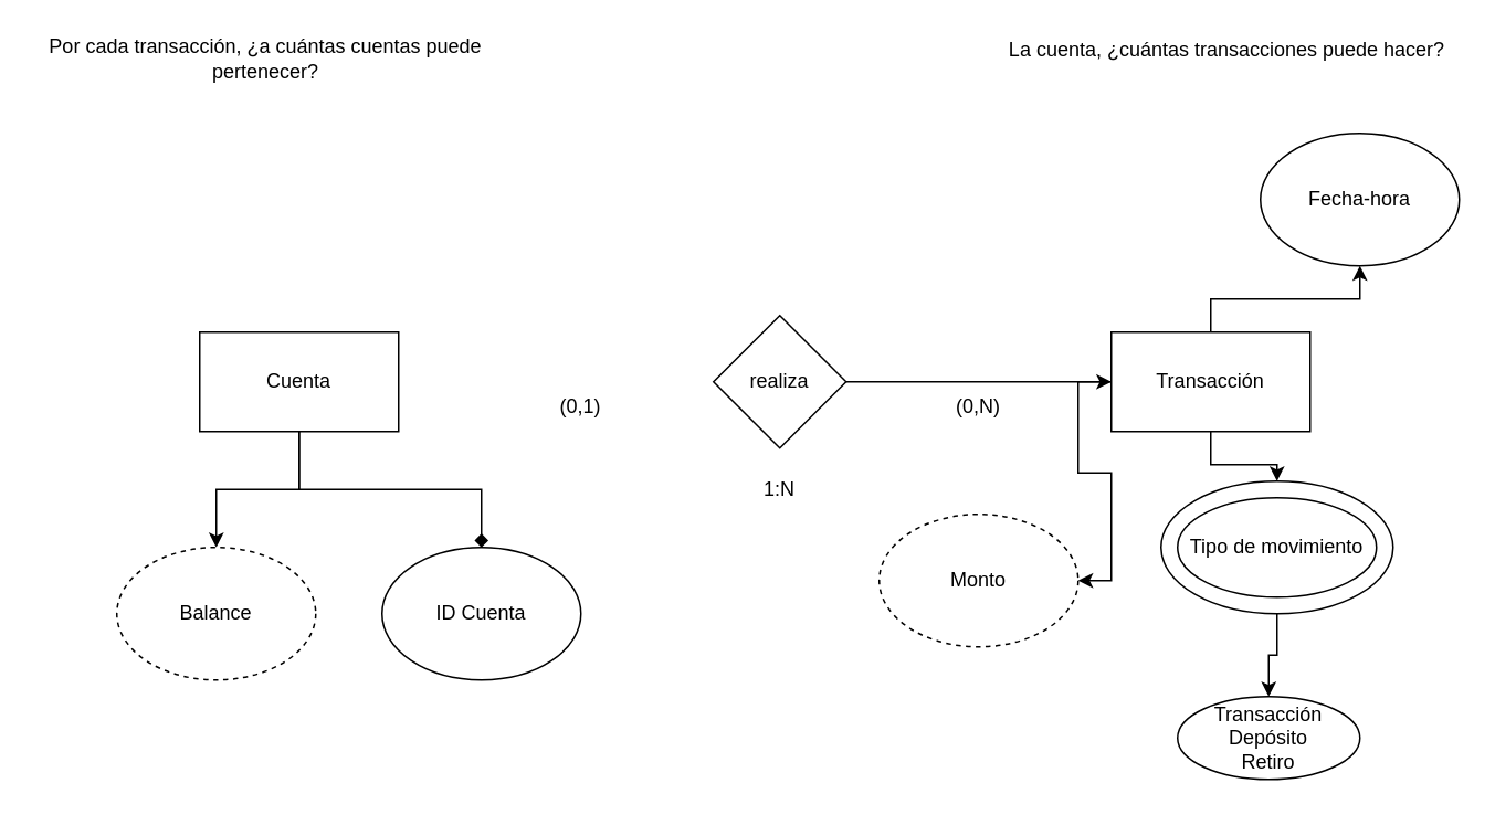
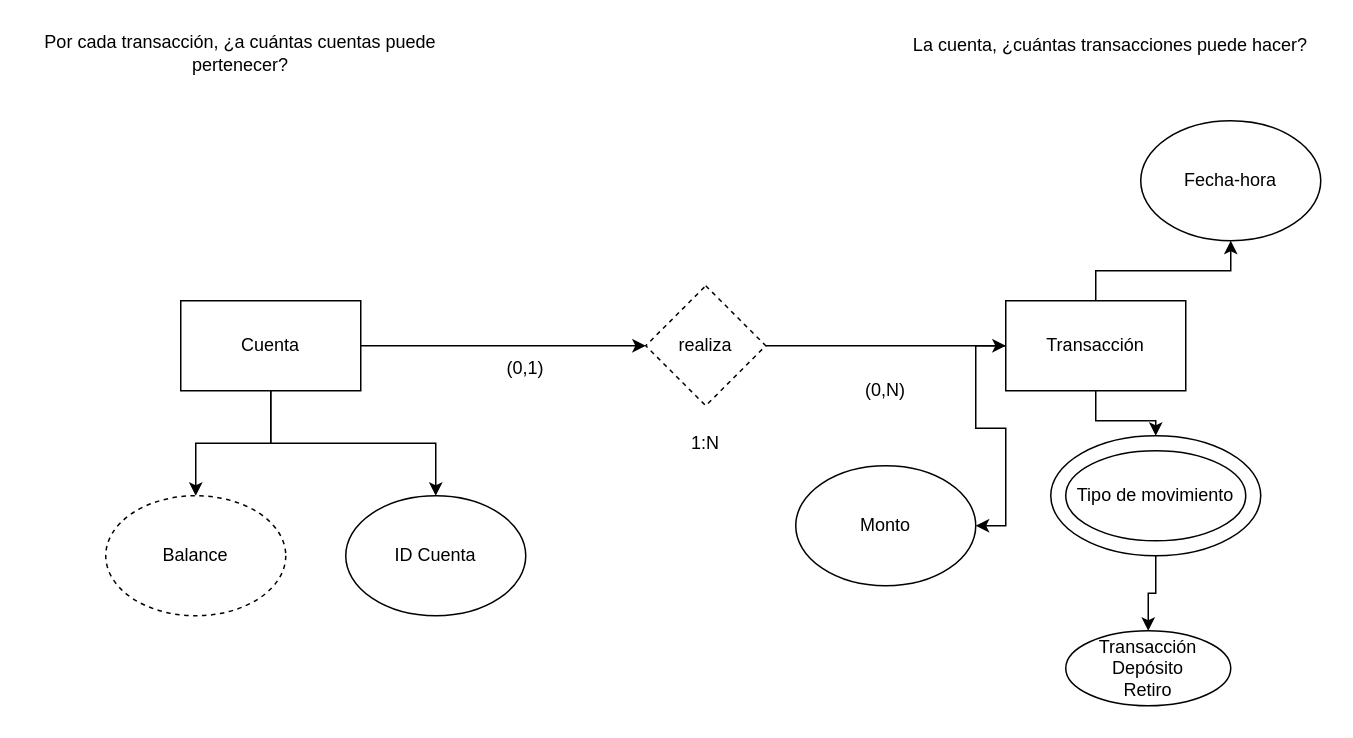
  <mxCell id="0" />
  <mxCell id="1" parent="0" />
  <mxCell id="2" style="edgeStyle=orthogonalEdgeStyle;rounded=0;orthogonalLoop=1;jettySize=auto;html=1;entryX=0;entryY=0.5;entryDx=0;entryDy=0;" edge="1" parent="1" source="3" target="11"><mxGeometry relative="1" as="geometry" /></mxCell>
- <mxCell id="3" value="realiza" style="rhombus;whiteSpace=wrap;html=1;" vertex="1" parent="1"><mxGeometry x="430" y="190" width="80" height="80" as="geometry" /></mxCell>
- <mxCell id="5" style="edgeStyle=orthogonalEdgeStyle;rounded=0;orthogonalLoop=1;jettySize=auto;html=1;entryX=0.5;entryY=0;entryDx=0;entryDy=0;endArrow=diamond;" edge="1" parent="1" source="7" target="12"><mxGeometry relative="1" as="geometry" /></mxCell>
+ <mxCell id="3" value="realiza" style="rhombus;whiteSpace=wrap;html=1;dashed=1;" vertex="1" parent="1"><mxGeometry x="430" y="190" width="80" height="80" as="geometry" /></mxCell>
+ <mxCell id="4" style="edgeStyle=orthogonalEdgeStyle;rounded=0;orthogonalLoop=1;jettySize=auto;html=1;entryX=0;entryY=0.5;entryDx=0;entryDy=0;" edge="1" parent="1" source="7" target="3"><mxGeometry relative="1" as="geometry" /></mxCell>
+ <mxCell id="5" style="edgeStyle=orthogonalEdgeStyle;rounded=0;orthogonalLoop=1;jettySize=auto;html=1;entryX=0.5;entryY=0;entryDx=0;entryDy=0;" edge="1" parent="1" source="7" target="12"><mxGeometry relative="1" as="geometry" /></mxCell>
  <mxCell id="6" style="edgeStyle=orthogonalEdgeStyle;rounded=0;orthogonalLoop=1;jettySize=auto;html=1;entryX=0.5;entryY=0;entryDx=0;entryDy=0;" edge="1" parent="1" source="7" target="13"><mxGeometry relative="1" as="geometry" /></mxCell>
  <mxCell id="7" value="Cuenta" style="rounded=0;whiteSpace=wrap;html=1;" vertex="1" parent="1"><mxGeometry x="120" y="200" width="120" height="60" as="geometry" /></mxCell>
  <mxCell id="8" style="edgeStyle=orthogonalEdgeStyle;rounded=0;orthogonalLoop=1;jettySize=auto;html=1;" edge="1" parent="1" source="11" target="16"><mxGeometry relative="1" as="geometry" /></mxCell>
  <mxCell id="9" style="edgeStyle=orthogonalEdgeStyle;rounded=0;orthogonalLoop=1;jettySize=auto;html=1;entryX=0.5;entryY=0;entryDx=0;entryDy=0;" edge="1" parent="1" source="11" target="18"><mxGeometry relative="1" as="geometry" /></mxCell>
  <mxCell id="10" style="edgeStyle=orthogonalEdgeStyle;rounded=0;orthogonalLoop=1;jettySize=auto;html=1;entryX=1;entryY=0.5;entryDx=0;entryDy=0;" edge="1" parent="1" source="11" target="21"><mxGeometry relative="1" as="geometry" /></mxCell>
  <mxCell id="11" value="Transacción" style="rounded=0;whiteSpace=wrap;html=1;" vertex="1" parent="1"><mxGeometry x="670" y="200" width="120" height="60" as="geometry" /></mxCell>
  <mxCell id="12" value="ID Cuenta" style="ellipse;whiteSpace=wrap;html=1;" vertex="1" parent="1"><mxGeometry x="230" y="330" width="120" height="80" as="geometry" /></mxCell>
  <mxCell id="13" value="Balance" style="ellipse;whiteSpace=wrap;html=1;dashed=1;" vertex="1" parent="1"><mxGeometry x="70" y="330" width="120" height="80" as="geometry" /></mxCell>
  <mxCell id="14" value="1:N" style="text;html=1;align=center;verticalAlign=middle;whiteSpace=wrap;rounded=0;" vertex="1" parent="1"><mxGeometry x="440" y="280" width="60" height="30" as="geometry" /></mxCell>
  <mxCell id="15" value="(0,1)" style="text;html=1;align=center;verticalAlign=middle;whiteSpace=wrap;rounded=0;" vertex="1" parent="1"><mxGeometry x="320" y="230" width="60" height="30" as="geometry" /></mxCell>
  <mxCell id="16" value="Fecha-hora" style="ellipse;whiteSpace=wrap;html=1;" vertex="1" parent="1"><mxGeometry x="760" y="80" width="120" height="80" as="geometry" /></mxCell>
  <mxCell id="17" style="edgeStyle=orthogonalEdgeStyle;rounded=0;orthogonalLoop=1;jettySize=auto;html=1;entryX=0.5;entryY=0;entryDx=0;entryDy=0;" edge="1" parent="1" source="18" target="20"><mxGeometry relative="1" as="geometry" /></mxCell>
  <mxCell id="18" value="Tipo de movimiento" style="ellipse;whiteSpace=wrap;html=1;" vertex="1" parent="1"><mxGeometry x="700" y="290" width="140" height="80" as="geometry" /></mxCell>
  <mxCell id="19" value="" style="ellipse;whiteSpace=wrap;html=1;fillColor=none;" vertex="1" parent="1"><mxGeometry x="710" y="300" width="120" height="60" as="geometry" /></mxCell>
  <mxCell id="20" value="Transacción&lt;div&gt;Depósito&lt;/div&gt;&lt;div&gt;Retiro&lt;/div&gt;" style="ellipse;whiteSpace=wrap;html=1;" vertex="1" parent="1"><mxGeometry x="710" y="420" width="110" height="50" as="geometry" /></mxCell>
- <mxCell id="21" value="Monto" style="ellipse;whiteSpace=wrap;html=1;dashed=1;" vertex="1" parent="1"><mxGeometry x="530" y="310" width="120" height="80" as="geometry" /></mxCell>
- <mxCell id="22" value="(0,N)" style="text;html=1;align=center;verticalAlign=middle;whiteSpace=wrap;rounded=0;" vertex="1" parent="1"><mxGeometry x="560" y="230" width="60" height="30" as="geometry" /></mxCell>
+ <mxCell id="21" value="Monto" style="ellipse;whiteSpace=wrap;html=1;dashed=0;" vertex="1" parent="1"><mxGeometry x="530" y="310" width="120" height="80" as="geometry" /></mxCell>
+ <mxCell id="22" value="(0,N)" style="text;html=1;align=center;verticalAlign=middle;whiteSpace=wrap;rounded=0;" vertex="1" parent="1"><mxGeometry x="560" y="245" width="60" height="30" as="geometry" /></mxCell>
  <mxCell id="23" value="La cuenta, ¿cuántas transacciones puede hacer?" style="text;html=1;align=center;verticalAlign=middle;whiteSpace=wrap;rounded=0;" vertex="1" parent="1"><mxGeometry x="600" y="20" width="280" height="20" as="geometry" /></mxCell>
  <mxCell id="24" value="Por cada transacción, ¿a cuántas cuentas puede pertenecer?" style="text;html=1;align=center;verticalAlign=middle;whiteSpace=wrap;rounded=0;" vertex="1" parent="1"><mxGeometry x="20" y="20" width="280" height="30" as="geometry" /></mxCell>
